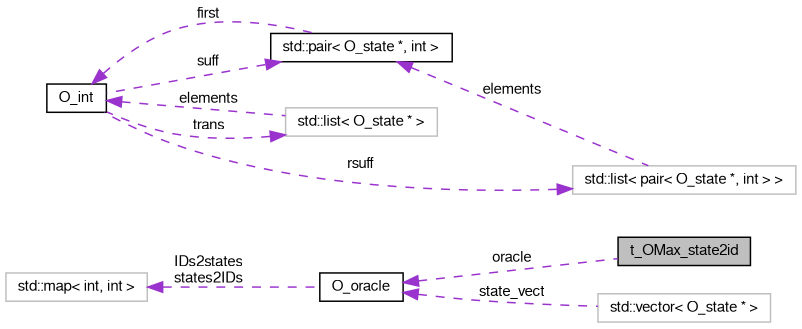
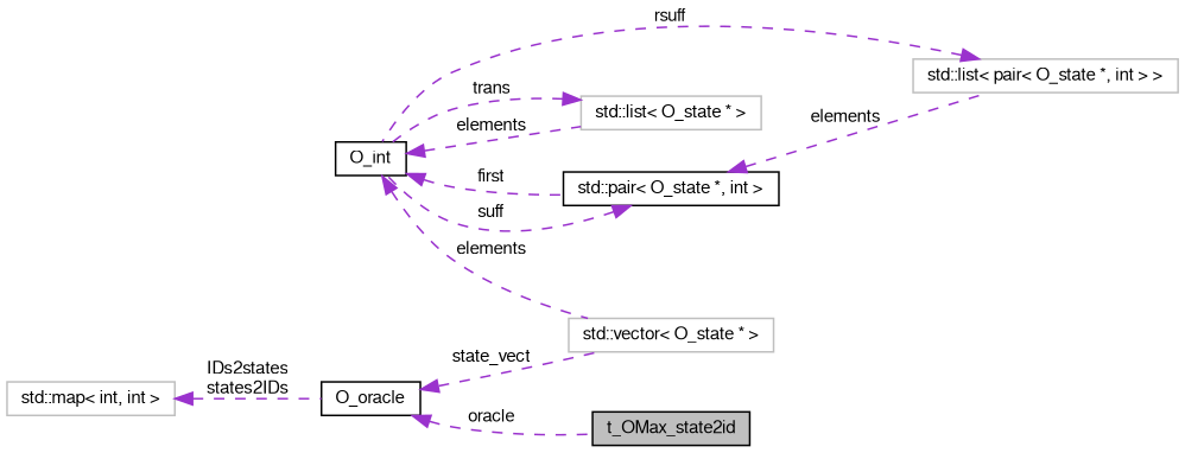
  digraph {
    rankdir=LR
    node [color=black fontname=FreeSans fontsize=10 shape=record]
    edge [color=darkorchid3 dir=back fontname=FreeSans fontsize=10 labelfontname=FreeSans labelfontsize=10 style=dashed]
    n1 [fillcolor=grey75 fontcolor=black height=0.2 label=t_OMax_state2id style=filled width=0.4]
    n2 [height=0.2 label=O_oracle width=0.4]
    n3 [color=grey75 height=0.2 label="std::vector\< O_state * \>" width=0.4]
    n4 [color=grey75 height=0.2 label="std::map\< int, int \>" width=0.4]
    n5 [height=0.2 label=O_int width=0.4]
    n6 [height=0.2 label="std::pair\< O_state *, int \>" width=0.4]
    n7 [color=grey75 height=0.2 label="std::list\< O_state * \>" width=0.4]
    n8 [color=grey75 height=0.2 label="std::list\< pair\< O_state *, int \> \>" width=0.4]
    n2 -> n1 [label=oracle]
    n2 -> n3 [label=state_vect]
    n4 -> n2 [label="IDs2states\nstates2IDs"]
+   n5 -> n3 [label=elements]
    n5 -> n6 [label=first]
    n5 -> n7 [label=elements]
    n6 -> n5 [label=suff]
    n6 -> n8 [label=elements]
    n7 -> n5 [label=trans]
    n8 -> n5 [label=rsuff]
  }
